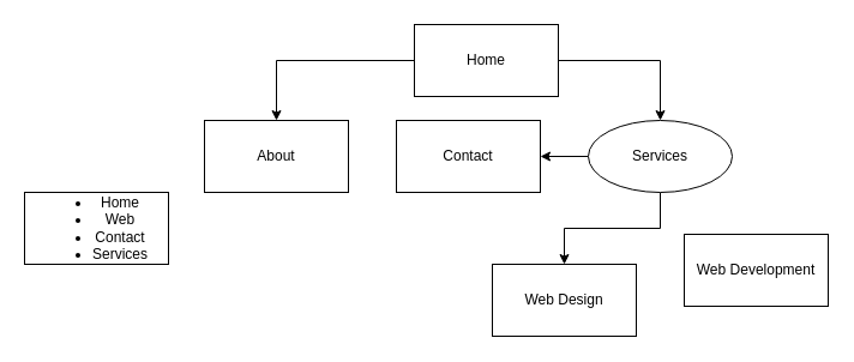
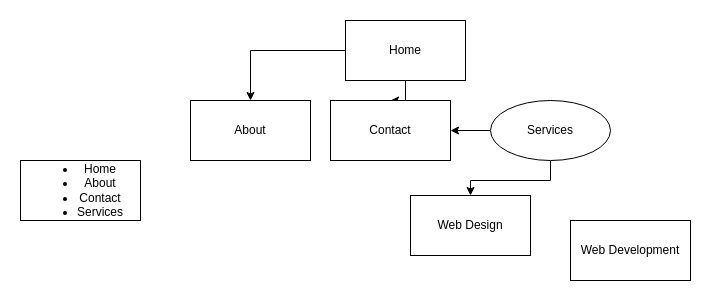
  <mxCell id="0" />
  <mxCell id="1" parent="0" />
- <mxCell id="2" value="&lt;ul&gt;&lt;li&gt;Home&lt;/li&gt;&lt;li&gt;Web&lt;/li&gt;&lt;li&gt;Contact&lt;/li&gt;&lt;li&gt;Services&lt;/li&gt;&lt;/ul&gt;" style="rounded=0;whiteSpace=wrap;html=1;" vertex="1" parent="1"><mxGeometry x="20" y="160" width="120" height="60" as="geometry" /></mxCell>
+ <mxCell id="2" value="&lt;ul&gt;&lt;li&gt;Home&lt;/li&gt;&lt;li&gt;About&lt;/li&gt;&lt;li&gt;Contact&lt;/li&gt;&lt;li&gt;Services&lt;/li&gt;&lt;/ul&gt;" style="rounded=0;whiteSpace=wrap;html=1;" vertex="1" parent="1"><mxGeometry x="20" y="160" width="120" height="60" as="geometry" /></mxCell>
+ <mxCell id="3" value="" style="edgeStyle=orthogonalEdgeStyle;rounded=0;orthogonalLoop=1;jettySize=auto;html=1;" edge="1" parent="1" source="6" target="7"><mxGeometry relative="1" as="geometry" /></mxCell>
  <mxCell id="4" value="" style="edgeStyle=orthogonalEdgeStyle;rounded=0;orthogonalLoop=1;jettySize=auto;html=1;" edge="1" parent="1" source="6" target="8"><mxGeometry relative="1" as="geometry" /></mxCell>
- <mxCell id="5" value="" style="edgeStyle=orthogonalEdgeStyle;rounded=0;orthogonalLoop=1;jettySize=auto;html=1;" edge="1" parent="1" source="6" target="11"><mxGeometry relative="1" as="geometry" /></mxCell>
  <mxCell id="6" value="Home" style="rounded=0;whiteSpace=wrap;html=1;" vertex="1" parent="1"><mxGeometry x="345" y="20" width="120" height="60" as="geometry" /></mxCell>
  <mxCell id="7" value="Contact" style="rounded=0;whiteSpace=wrap;html=1;" vertex="1" parent="1"><mxGeometry x="330" y="100" width="120" height="60" as="geometry" /></mxCell>
- <mxCell id="8" value="About" style="whiteSpace=wrap;html=1;rounded=0;" vertex="1" parent="1"><mxGeometry x="170" y="100" width="120" height="60" as="geometry" /></mxCell>
+ <mxCell id="8" value="About" style="whiteSpace=wrap;html=1;rounded=0;" vertex="1" parent="1"><mxGeometry x="190" y="100" width="120" height="60" as="geometry" /></mxCell>
  <mxCell id="9" value="" style="edgeStyle=orthogonalEdgeStyle;rounded=0;orthogonalLoop=1;jettySize=auto;html=1;" edge="1" parent="1" source="11" target="7"><mxGeometry relative="1" as="geometry" /></mxCell>
  <mxCell id="10" value="" style="edgeStyle=orthogonalEdgeStyle;rounded=0;orthogonalLoop=1;jettySize=auto;html=1;" edge="1" parent="1" source="11" target="13"><mxGeometry relative="1" as="geometry" /></mxCell>
  <mxCell id="11" value="Services" style="ellipse;whiteSpace=wrap;html=1;" vertex="1" parent="1"><mxGeometry x="490" y="100" width="120" height="60" as="geometry" /></mxCell>
- <mxCell id="12" value="Web Development" style="rounded=0;whiteSpace=wrap;html=1;" vertex="1" parent="1"><mxGeometry x="570" y="195" width="120" height="60" as="geometry" /></mxCell>
- <mxCell id="13" value="Web Design" style="rounded=0;whiteSpace=wrap;html=1;" vertex="1" parent="1"><mxGeometry x="410" y="220" width="120" height="60" as="geometry" /></mxCell>
+ <mxCell id="12" value="Web Development" style="rounded=0;whiteSpace=wrap;html=1;" vertex="1" parent="1"><mxGeometry x="570" y="220" width="120" height="60" as="geometry" /></mxCell>
+ <mxCell id="13" value="Web Design" style="rounded=0;whiteSpace=wrap;html=1;" vertex="1" parent="1"><mxGeometry x="410" y="195" width="120" height="60" as="geometry" /></mxCell>
